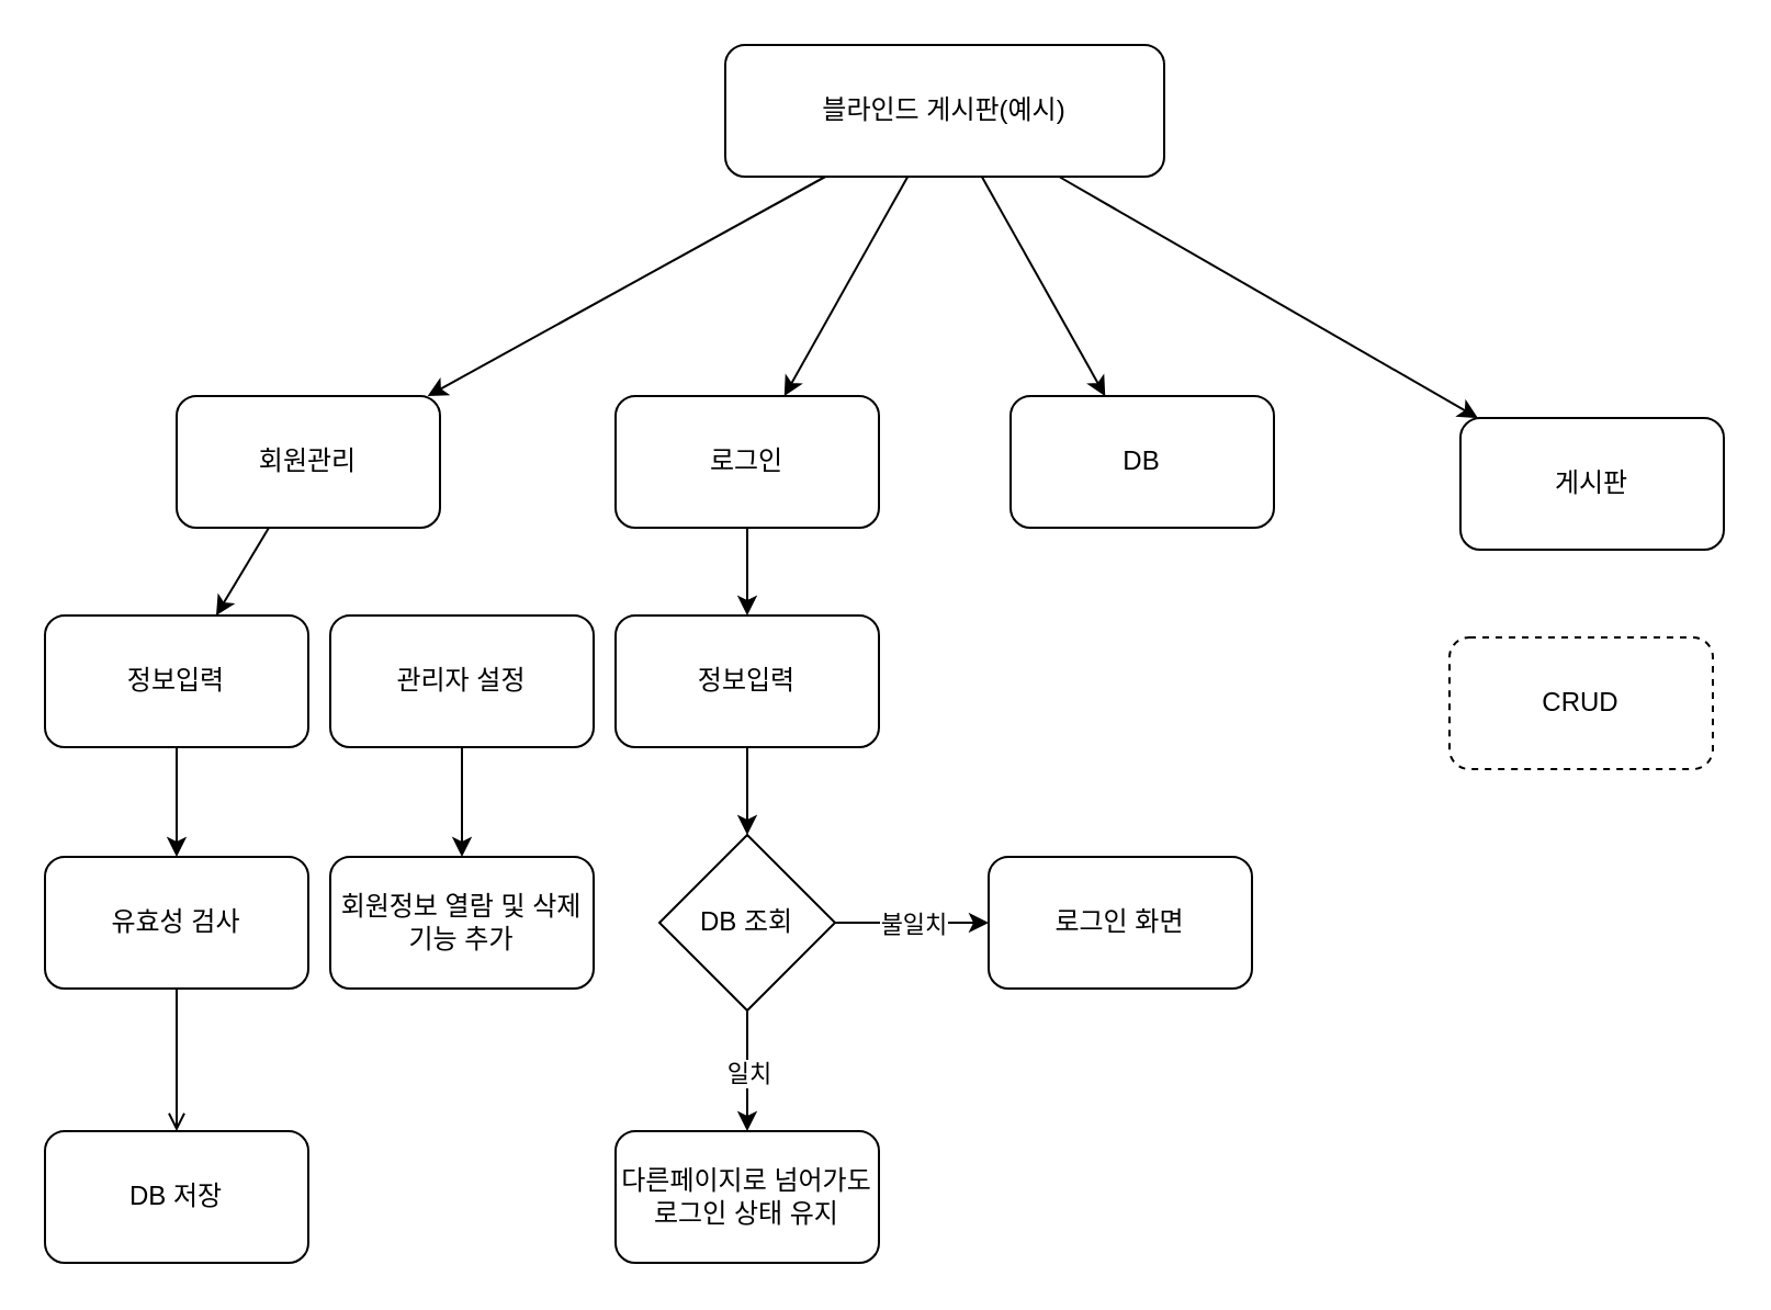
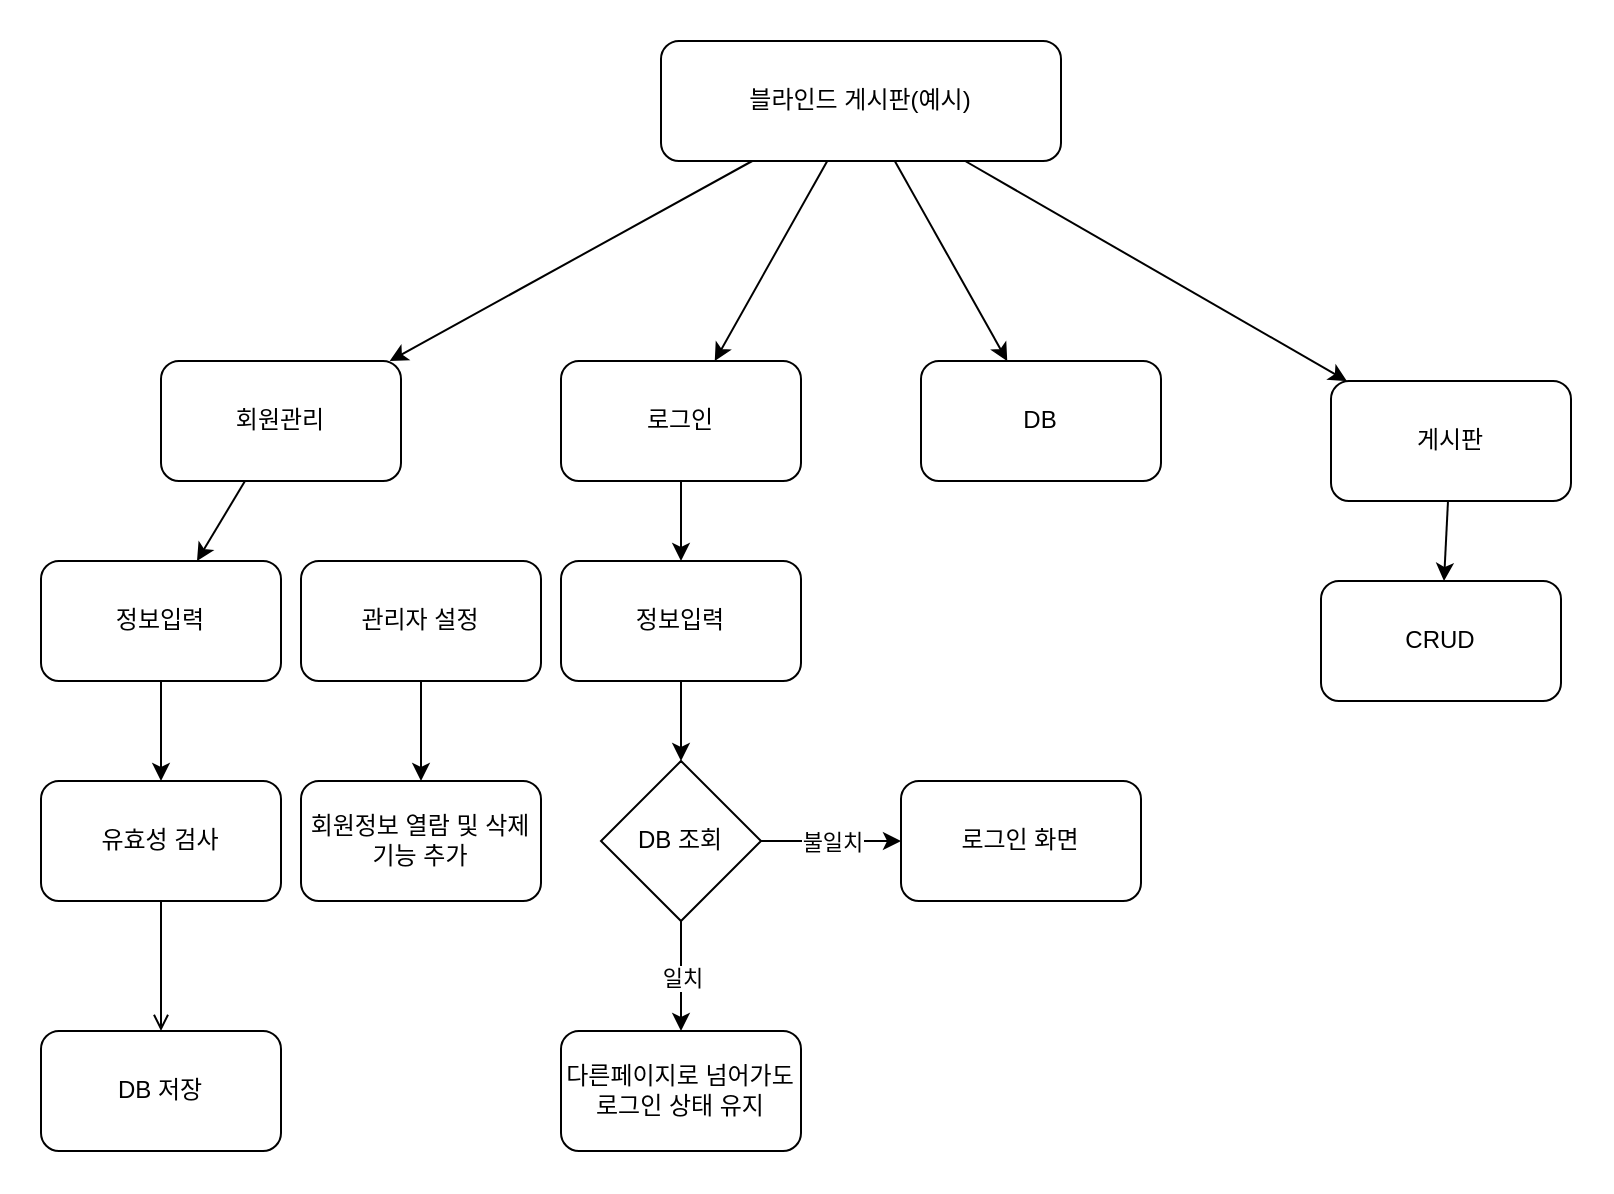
  <mxCell id="0" />
  <mxCell id="1" parent="0" />
  <mxCell id="2" value="" style="edgeStyle=none;rounded=0;orthogonalLoop=1;jettySize=auto;html=1;" edge="1" parent="1" source="6" target="10"><mxGeometry relative="1" as="geometry" /></mxCell>
  <mxCell id="3" value="" style="edgeStyle=none;rounded=0;orthogonalLoop=1;jettySize=auto;html=1;" edge="1" parent="1" source="6" target="8"><mxGeometry relative="1" as="geometry" /></mxCell>
  <mxCell id="4" value="" style="edgeStyle=none;rounded=0;orthogonalLoop=1;jettySize=auto;html=1;" edge="1" parent="1" source="6" target="12"><mxGeometry relative="1" as="geometry" /></mxCell>
  <mxCell id="5" value="" style="edgeStyle=none;rounded=0;orthogonalLoop=1;jettySize=auto;html=1;" edge="1" parent="1" source="6" target="17"><mxGeometry relative="1" as="geometry" /></mxCell>
  <mxCell id="6" value="블라인드 게시판(예시)" style="rounded=1;whiteSpace=wrap;html=1;" vertex="1" parent="1"><mxGeometry x="330" y="20" width="200" height="60" as="geometry" /></mxCell>
  <mxCell id="7" value="" style="edgeStyle=none;rounded=0;orthogonalLoop=1;jettySize=auto;html=1;" edge="1" parent="1" source="8" target="14"><mxGeometry relative="1" as="geometry" /></mxCell>
  <mxCell id="8" value="회원관리" style="rounded=1;whiteSpace=wrap;html=1;" vertex="1" parent="1"><mxGeometry x="80" y="180" width="120" height="60" as="geometry" /></mxCell>
  <mxCell id="9" value="" style="edgeStyle=none;rounded=0;orthogonalLoop=1;jettySize=auto;html=1;" edge="1" parent="1" source="10" target="21"><mxGeometry relative="1" as="geometry" /></mxCell>
  <mxCell id="10" value="로그인" style="whiteSpace=wrap;html=1;rounded=1;" vertex="1" parent="1"><mxGeometry x="280" y="180" width="120" height="60" as="geometry" /></mxCell>
+ <mxCell id="11" value="" style="edgeStyle=none;rounded=0;orthogonalLoop=1;jettySize=auto;html=1;" edge="1" parent="1" source="12" target="19"><mxGeometry relative="1" as="geometry" /></mxCell>
  <mxCell id="12" value="게시판" style="whiteSpace=wrap;html=1;rounded=1;" vertex="1" parent="1"><mxGeometry x="665" y="190" width="120" height="60" as="geometry" /></mxCell>
  <mxCell id="13" value="" style="edgeStyle=none;rounded=0;orthogonalLoop=1;jettySize=auto;html=1;" edge="1" parent="1" source="14" target="16"><mxGeometry relative="1" as="geometry" /></mxCell>
  <mxCell id="14" value="정보입력" style="whiteSpace=wrap;html=1;rounded=1;" vertex="1" parent="1"><mxGeometry x="20" y="280" width="120" height="60" as="geometry" /></mxCell>
  <mxCell id="15" value="" style="edgeStyle=none;rounded=0;orthogonalLoop=1;jettySize=auto;html=1;endArrow=open;" edge="1" parent="1" source="16" target="18"><mxGeometry relative="1" as="geometry" /></mxCell>
  <mxCell id="16" value="유효성 검사" style="whiteSpace=wrap;html=1;rounded=1;" vertex="1" parent="1"><mxGeometry x="20" y="390" width="120" height="60" as="geometry" /></mxCell>
  <mxCell id="17" value="DB" style="whiteSpace=wrap;html=1;rounded=1;" vertex="1" parent="1"><mxGeometry x="460" y="180" width="120" height="60" as="geometry" /></mxCell>
  <mxCell id="18" value="DB 저장" style="whiteSpace=wrap;html=1;rounded=1;" vertex="1" parent="1"><mxGeometry x="20" y="515" width="120" height="60" as="geometry" /></mxCell>
- <mxCell id="19" value="CRUD" style="whiteSpace=wrap;html=1;rounded=1;dashed=1;" vertex="1" parent="1"><mxGeometry x="660" y="290" width="120" height="60" as="geometry" /></mxCell>
+ <mxCell id="19" value="CRUD" style="whiteSpace=wrap;html=1;rounded=1;" vertex="1" parent="1"><mxGeometry x="660" y="290" width="120" height="60" as="geometry" /></mxCell>
  <mxCell id="20" value="" style="edgeStyle=none;rounded=0;orthogonalLoop=1;jettySize=auto;html=1;" edge="1" parent="1" source="21" target="22"><mxGeometry relative="1" as="geometry" /></mxCell>
  <mxCell id="21" value="정보입력" style="whiteSpace=wrap;html=1;rounded=1;" vertex="1" parent="1"><mxGeometry x="280" y="280" width="120" height="60" as="geometry" /></mxCell>
  <mxCell id="22" value="DB 조회" style="rhombus;whiteSpace=wrap;html=1;" vertex="1" parent="1"><mxGeometry x="300" y="380" width="80" height="80" as="geometry" /></mxCell>
  <mxCell id="23" value="" style="endArrow=classic;html=1;rounded=0;exitX=0.5;exitY=1;exitDx=0;exitDy=0;" edge="1" parent="1" source="22" target="31"><mxGeometry relative="1" as="geometry"><mxPoint x="370" y="380" as="sourcePoint" /><mxPoint x="340" y="510" as="targetPoint" /></mxGeometry></mxCell>
  <mxCell id="24" value="일치" style="edgeLabel;resizable=0;html=1;align=center;verticalAlign=middle;" connectable="0" vertex="1" parent="23"><mxGeometry relative="1" as="geometry" /></mxCell>
  <mxCell id="25" value="" style="endArrow=classic;html=1;rounded=0;exitX=1;exitY=0.5;exitDx=0;exitDy=0;entryX=0;entryY=0.5;entryDx=0;entryDy=0;" edge="1" parent="1" source="22" target="27"><mxGeometry relative="1" as="geometry"><mxPoint x="370" y="380" as="sourcePoint" /><mxPoint x="470" y="420" as="targetPoint" /></mxGeometry></mxCell>
  <mxCell id="26" value="불일치" style="edgeLabel;resizable=0;html=1;align=center;verticalAlign=middle;" connectable="0" vertex="1" parent="25"><mxGeometry relative="1" as="geometry" /></mxCell>
  <mxCell id="27" value="로그인 화면" style="rounded=1;whiteSpace=wrap;html=1;" vertex="1" parent="1"><mxGeometry x="450" y="390" width="120" height="60" as="geometry" /></mxCell>
  <mxCell id="28" value="" style="edgeStyle=orthogonalEdgeStyle;rounded=0;orthogonalLoop=1;jettySize=auto;html=1;" edge="1" parent="1" source="29" target="30"><mxGeometry relative="1" as="geometry" /></mxCell>
  <mxCell id="29" value="관리자 설정" style="whiteSpace=wrap;html=1;rounded=1;" vertex="1" parent="1"><mxGeometry x="150" y="280" width="120" height="60" as="geometry" /></mxCell>
  <mxCell id="30" value="회원정보 열람 및 삭제 기능 추가" style="whiteSpace=wrap;html=1;rounded=1;" vertex="1" parent="1"><mxGeometry x="150" y="390" width="120" height="60" as="geometry" /></mxCell>
  <mxCell id="31" value="다른페이지로 넘어가도 로그인 상태 유지" style="rounded=1;whiteSpace=wrap;html=1;" vertex="1" parent="1"><mxGeometry x="280" y="515" width="120" height="60" as="geometry" /></mxCell>
